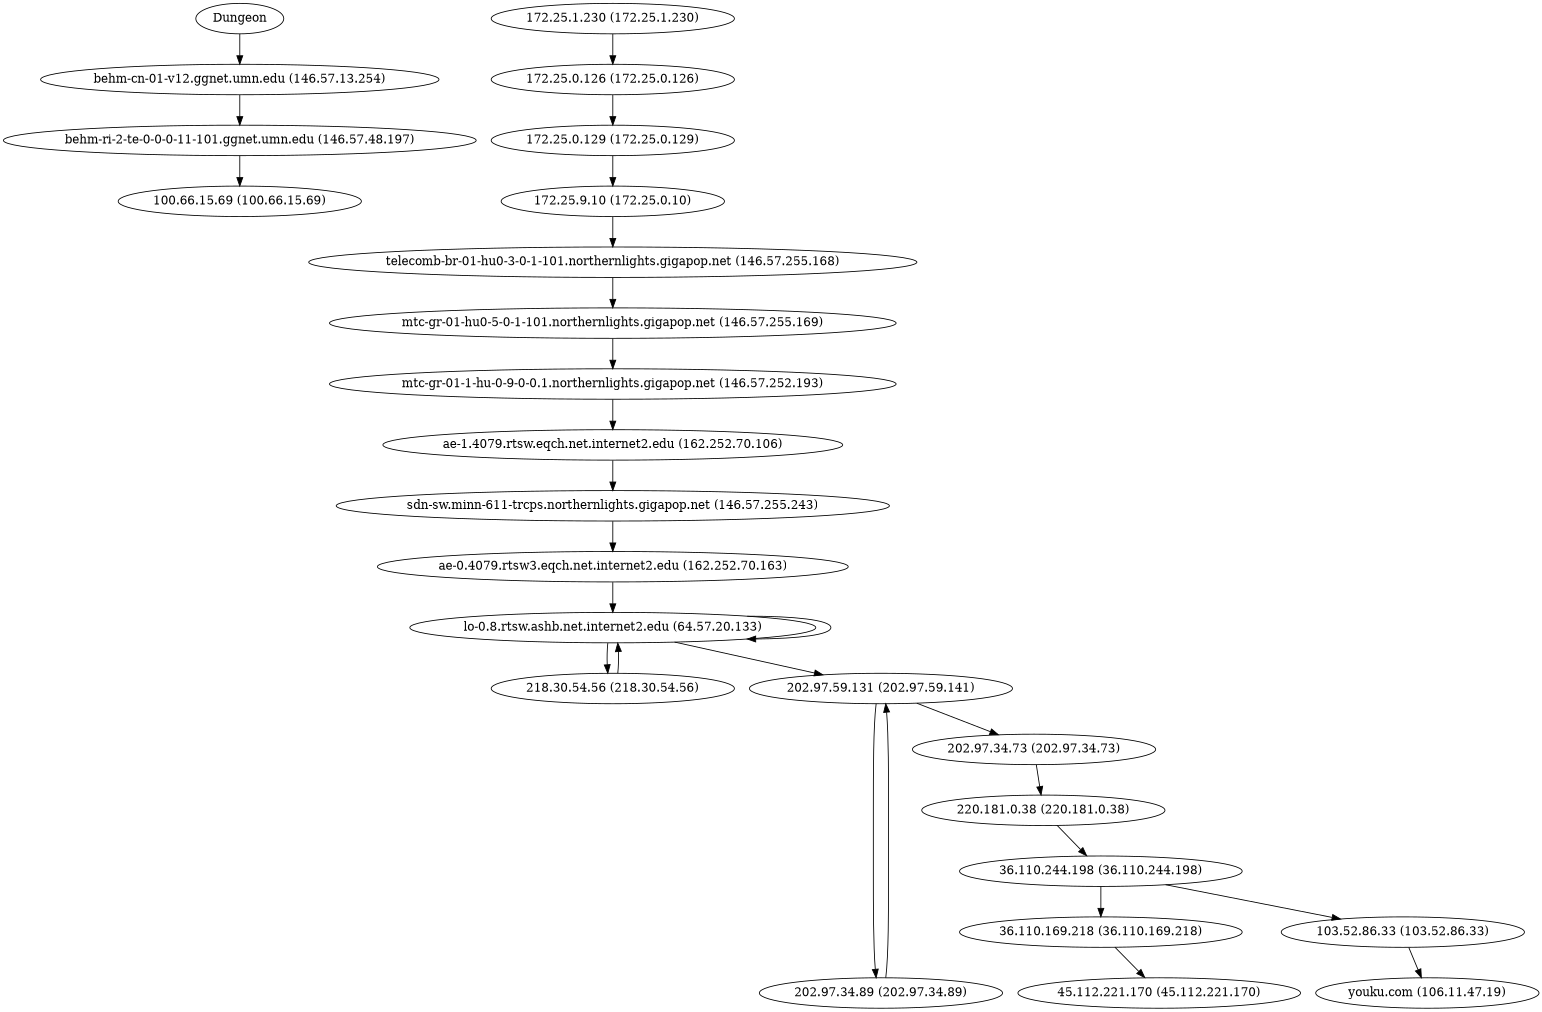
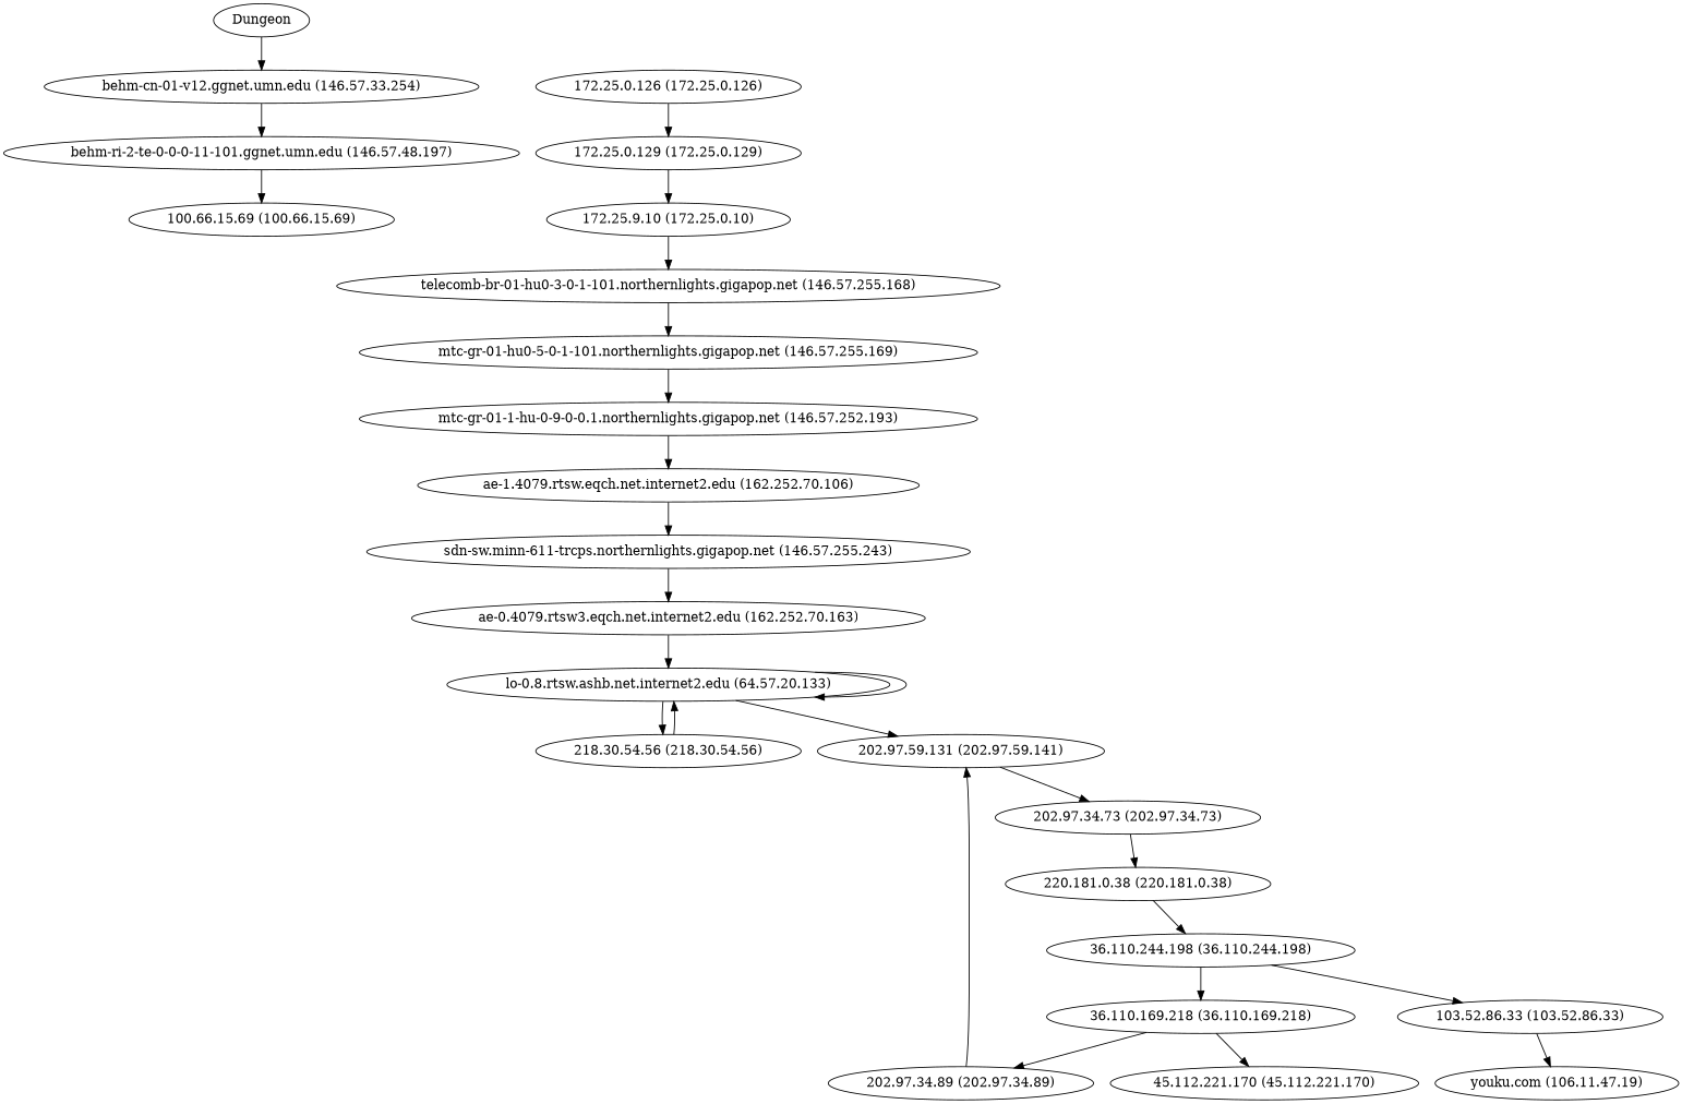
  digraph {
    Dungeon
-   "behm-cn-01-v12.ggnet.umn.edu (146.57.33.254)" [label="behm-cn-01-v12.ggnet.umn.edu (146.57.13.254)"]
+   "behm-cn-01-v12.ggnet.umn.edu (146.57.33.254)"
    "behm-ri-2-te-0-0-0-11-101.ggnet.umn.edu (146.57.48.197)"
    "100.66.15.69 (100.66.15.69)"
-   "172.25.1.230 (172.25.1.230)"
    "172.25.0.126 (172.25.0.126)"
    "172.25.0.129 (172.25.0.129)"
    n8 [label="172.25.9.10 (172.25.0.10)"]
    "telecomb-br-01-hu0-3-0-1-101.northernlights.gigapop.net (146.57.255.168)"
    "mtc-gr-01-hu0-5-0-1-101.northernlights.gigapop.net (146.57.255.169)"
    "mtc-gr-01-1-hu-0-9-0-0.1.northernlights.gigapop.net (146.57.252.193)"
    "ae-1.4079.rtsw.eqch.net.internet2.edu (162.252.70.106)"
    "sdn-sw.minn-611-trcps.northernlights.gigapop.net (146.57.255.243)"
    "ae-0.4079.rtsw3.eqch.net.internet2.edu (162.252.70.163)"
    "lo-0.8.rtsw.ashb.net.internet2.edu (64.57.20.133)"
    "218.30.54.56 (218.30.54.56)"
    n17 [label="202.97.59.131 (202.97.59.141)"]
    "202.97.34.89 (202.97.34.89)"
    "202.97.34.73 (202.97.34.73)"
    "220.181.0.38 (220.181.0.38)"
    "36.110.244.198 (36.110.244.198)"
    "36.110.169.218 (36.110.169.218)"
    "103.52.86.33 (103.52.86.33)"
    "45.112.221.170 (45.112.221.170)"
    "youku.com (106.11.47.19)"
    Dungeon -> "behm-cn-01-v12.ggnet.umn.edu (146.57.33.254)"
    "behm-cn-01-v12.ggnet.umn.edu (146.57.33.254)" -> "behm-ri-2-te-0-0-0-11-101.ggnet.umn.edu (146.57.48.197)"
    "behm-ri-2-te-0-0-0-11-101.ggnet.umn.edu (146.57.48.197)" -> "100.66.15.69 (100.66.15.69)"
-   "172.25.1.230 (172.25.1.230)" -> "172.25.0.126 (172.25.0.126)"
    "172.25.0.126 (172.25.0.126)" -> "172.25.0.129 (172.25.0.129)"
    "172.25.0.129 (172.25.0.129)" -> n8
    n8 -> "telecomb-br-01-hu0-3-0-1-101.northernlights.gigapop.net (146.57.255.168)"
    "telecomb-br-01-hu0-3-0-1-101.northernlights.gigapop.net (146.57.255.168)" -> "mtc-gr-01-hu0-5-0-1-101.northernlights.gigapop.net (146.57.255.169)"
    "mtc-gr-01-hu0-5-0-1-101.northernlights.gigapop.net (146.57.255.169)" -> "mtc-gr-01-1-hu-0-9-0-0.1.northernlights.gigapop.net (146.57.252.193)"
    "mtc-gr-01-1-hu-0-9-0-0.1.northernlights.gigapop.net (146.57.252.193)" -> "ae-1.4079.rtsw.eqch.net.internet2.edu (162.252.70.106)"
    "ae-1.4079.rtsw.eqch.net.internet2.edu (162.252.70.106)" -> "sdn-sw.minn-611-trcps.northernlights.gigapop.net (146.57.255.243)"
    "sdn-sw.minn-611-trcps.northernlights.gigapop.net (146.57.255.243)" -> "ae-0.4079.rtsw3.eqch.net.internet2.edu (162.252.70.163)"
    "ae-0.4079.rtsw3.eqch.net.internet2.edu (162.252.70.163)" -> "lo-0.8.rtsw.ashb.net.internet2.edu (64.57.20.133)"
    "lo-0.8.rtsw.ashb.net.internet2.edu (64.57.20.133)" -> "lo-0.8.rtsw.ashb.net.internet2.edu (64.57.20.133)"
    "lo-0.8.rtsw.ashb.net.internet2.edu (64.57.20.133)" -> "218.30.54.56 (218.30.54.56)"
    "lo-0.8.rtsw.ashb.net.internet2.edu (64.57.20.133)" -> n17
    "218.30.54.56 (218.30.54.56)" -> "lo-0.8.rtsw.ashb.net.internet2.edu (64.57.20.133)"
-   n17 -> "202.97.34.89 (202.97.34.89)"
+   "36.110.169.218 (36.110.169.218)" -> "202.97.34.89 (202.97.34.89)"
    n17 -> "202.97.34.73 (202.97.34.73)"
    "202.97.34.89 (202.97.34.89)" -> n17
    "202.97.34.73 (202.97.34.73)" -> "220.181.0.38 (220.181.0.38)"
    "220.181.0.38 (220.181.0.38)" -> "36.110.244.198 (36.110.244.198)"
    "36.110.244.198 (36.110.244.198)" -> "36.110.169.218 (36.110.169.218)"
    "36.110.244.198 (36.110.244.198)" -> "103.52.86.33 (103.52.86.33)"
    "36.110.169.218 (36.110.169.218)" -> "45.112.221.170 (45.112.221.170)"
    "103.52.86.33 (103.52.86.33)" -> "youku.com (106.11.47.19)"
  }
